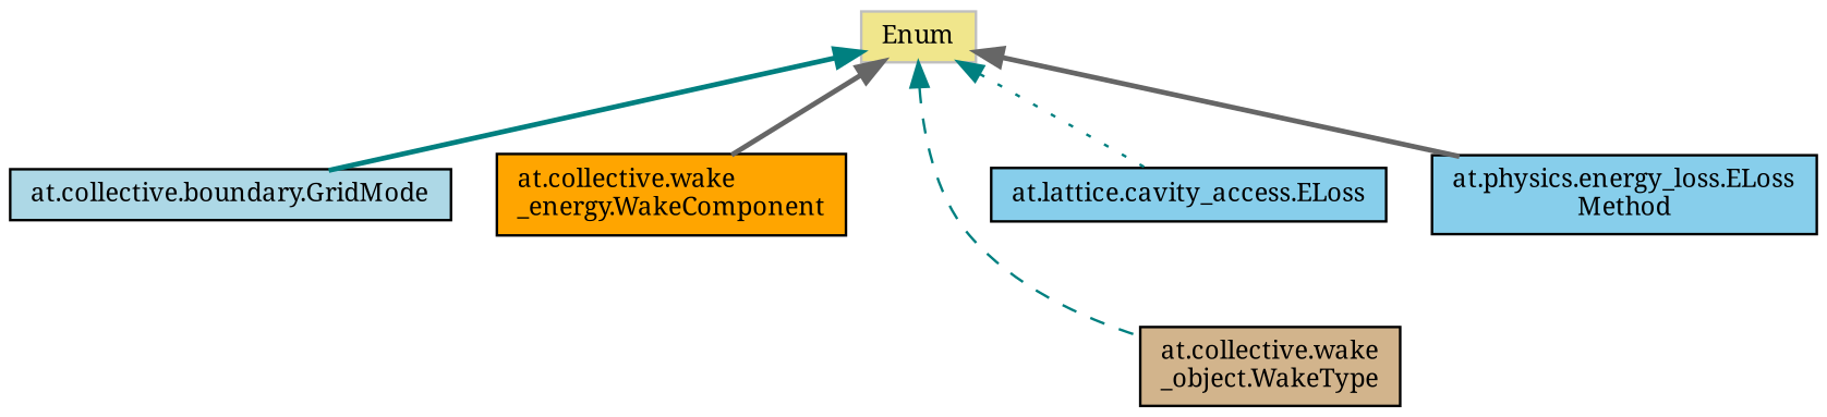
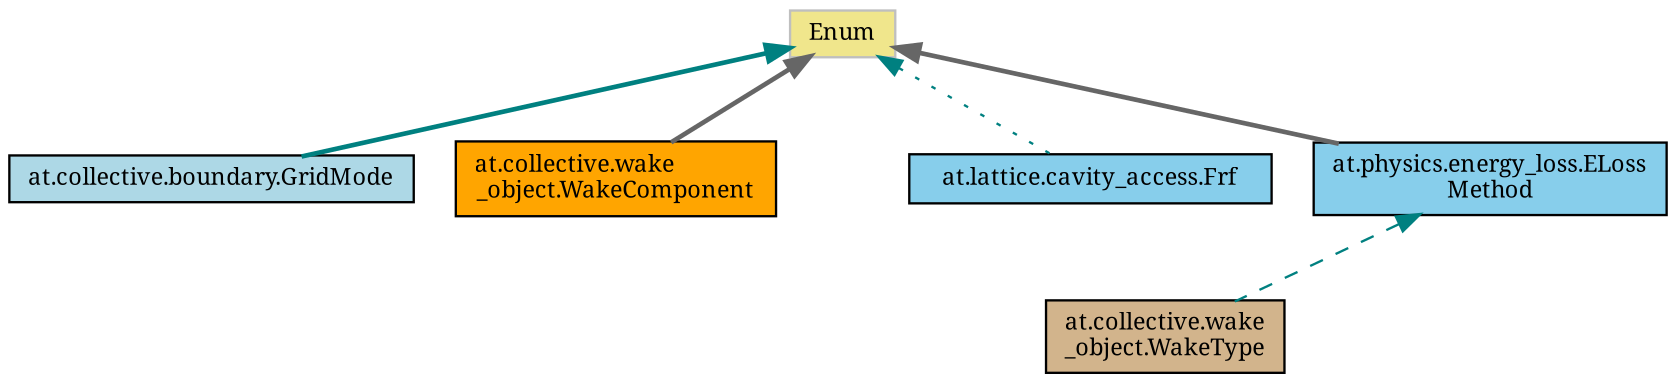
  digraph {
    fontname="Noto Serif"
    rankdir=TB
    node [color=black fillcolor=skyblue fontname="Noto Serif" fontsize=10 shape=record style=filled]
    edge [color=teal dir=back fontname="Noto Serif" fontsize=10 labelfontname=Helvetica labelfontsize=10 style=bold]
    n1 [color=grey75 fillcolor=khaki height=0.2 label=Enum width=0.4]
    n2 [fillcolor=lightblue height=0.2 label="at.collective.boundary.GridMode" width=0.4]
-   n3 [fillcolor=orange height=0.2 label="at.collective.wake\l_energy.WakeComponent" width=0.4]
+   n3 [fillcolor=orange height=0.2 label="at.collective.wake\l_object.WakeComponent" width=0.4]
    n4 [fillcolor=tan height=0.2 label="at.collective.wake\l_object.WakeType" width=0.4]
-   n5 [height=0.2 label="at.lattice.cavity_access.ELoss" width=0.4]
+   n5 [height=0.2 label="at.lattice.cavity_access.Frf" width=0.4]
    n6 [height=0.2 label="at.physics.energy_loss.ELoss\lMethod" width=0.4]
    n1 -> n2
    n1 -> n3 [color=gray40]
-   n1 -> n4 [style=dashed]
+   n6 -> n4 [style=dashed]
    n1 -> n5 [style=dotted]
    n1 -> n6 [color=gray40]
  }
